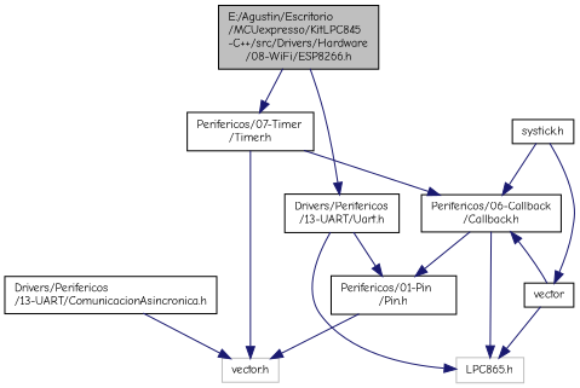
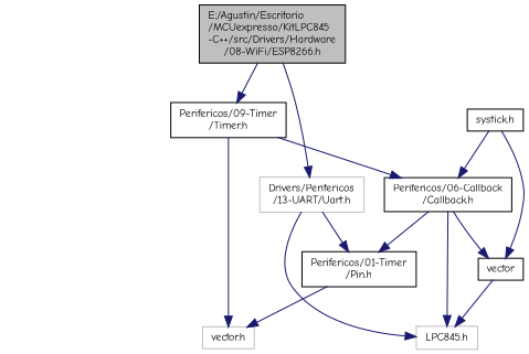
  digraph {
    fontname="Comic Neue"
    node [color=black fillcolor=white fontname="Comic Neue" fontsize=10 shape=record style=filled]
    edge [color=midnightblue fontname="Comic Neue" fontsize=10 labelfontname=Helvetica labelfontsize=10 style=solid]
    n1 [fillcolor=grey75 fontcolor=black height=0.2 label="E:/Agustin/Escritorio\l/MCUexpresso/KitLPC845\l-C++/src/Drivers/Hardware\l/08-WiFi/ESP8266.h" width=0.4]
-   n2 [height=0.2 label="Drivers/Perifericos\l/13-UART/Uart.h" width=0.4]
-   n3 [height=0.2 label="Perifericos/07-Timer\l/Timer.h" width=0.4]
-   n4 [height=0.2 label="Perifericos/01-Pin\l/Pin.h" width=0.4]
-   n5 [color=grey75 height=0.2 label="LPC865.h" width=0.4]
+   n2 [color=grey75 height=0.2 label="Drivers/Perifericos\l/13-UART/Uart.h" width=0.4]
+   n3 [height=0.2 label="Perifericos/09-Timer\l/Timer.h" width=0.4]
+   n4 [height=0.2 label="Perifericos/01-Timer\l/Pin.h" width=0.4]
+   n5 [color=grey75 height=0.2 label="LPC845.h" width=0.4]
    n6 [color=grey75 height=0.2 label="vector.h" width=0.4]
    n7 [height=0.2 label="Perifericos/06-Callback\l/Callback.h" width=0.4]
-   n8 [height=0.2 label="Drivers/Perifericos\l/13-UART/ComunicacionAsincronica.h" width=0.4]
    n9 [height=0.2 label=vector width=0.4]
    n10 [height=0.2 label="systick.h" width=0.4]
    n1 -> n2
    n1 -> n3
    n2 -> n4
    n2 -> n5
    n3 -> n6
    n3 -> n7
    n4 -> n6
    n7 -> n4
    n7 -> n5
-   n9 -> n7
-   n8 -> n6
+   n7 -> n9
    n9 -> n5
    n10 -> n7
    n10 -> n9
  }
